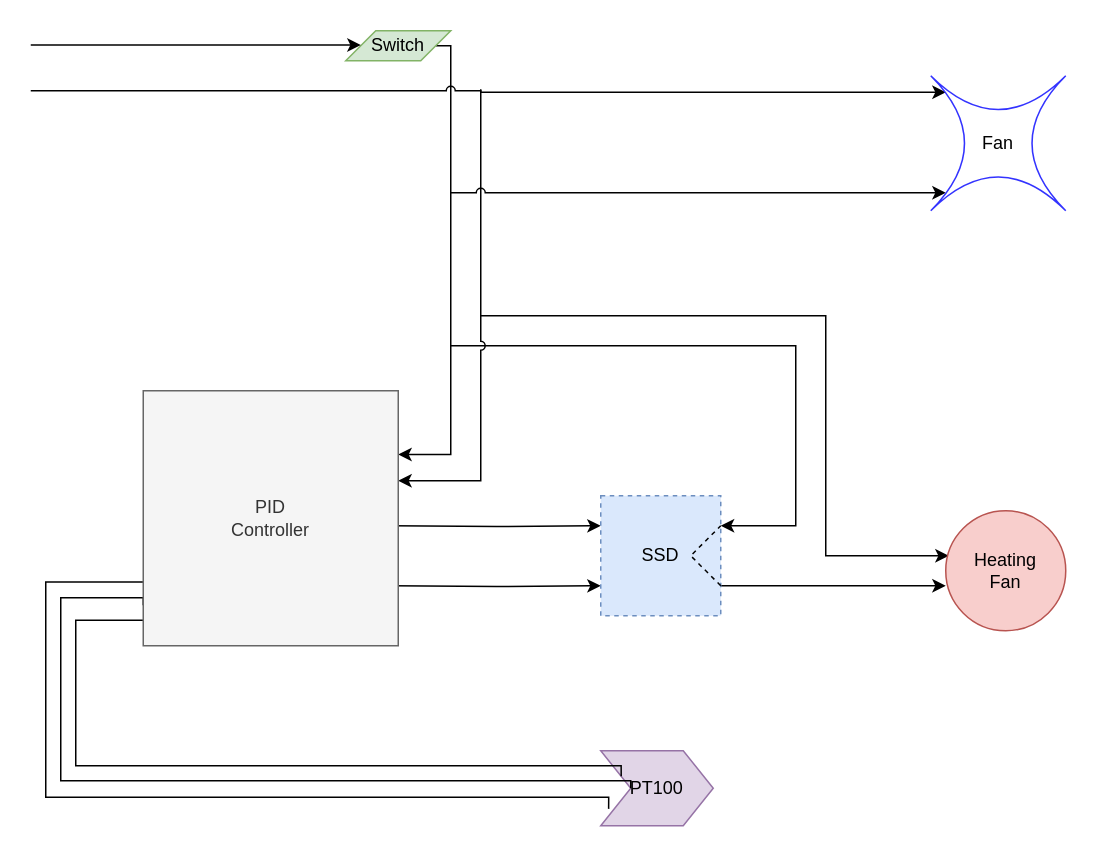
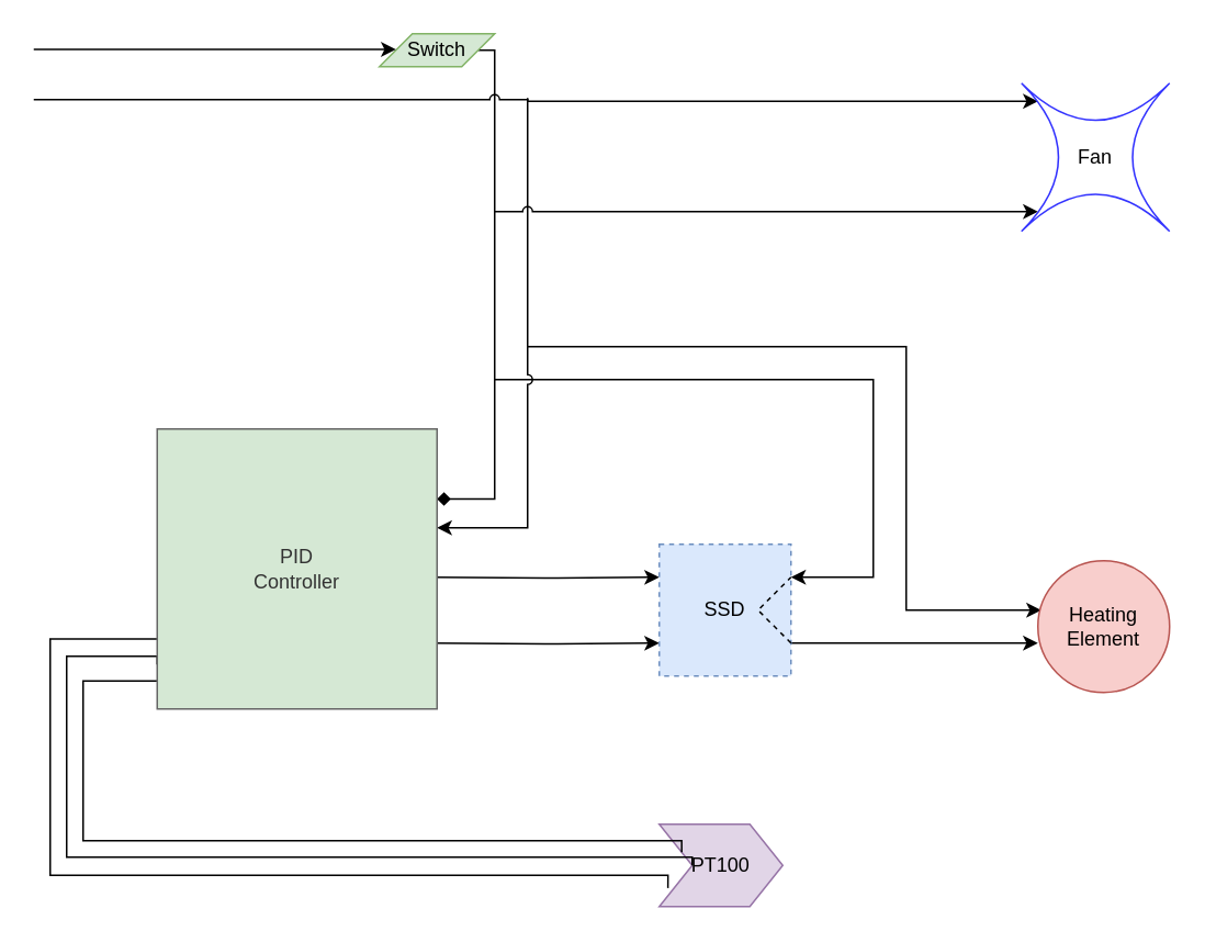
  <mxCell id="0" />
  <mxCell id="1" parent="0" />
  <mxCell id="2" style="edgeStyle=orthogonalEdgeStyle;rounded=0;orthogonalLoop=1;jettySize=auto;html=1;exitX=0;exitY=0.75;exitDx=0;exitDy=0;entryX=0.07;entryY=0.775;entryDx=0;entryDy=0;entryPerimeter=0;endArrow=none;endFill=0;" parent="1" source="20" target="10" edge="1"><mxGeometry relative="1" as="geometry"><Array as="points"><mxPoint x="30" y="388" /><mxPoint x="30" y="531" /></Array></mxGeometry></mxCell>
  <mxCell id="3" style="edgeStyle=orthogonalEdgeStyle;rounded=0;orthogonalLoop=1;jettySize=auto;html=1;entryX=0;entryY=0.25;entryDx=0;entryDy=0;" parent="1" target="16" edge="1"><mxGeometry relative="1" as="geometry"><mxPoint x="260" y="350" as="sourcePoint" /></mxGeometry></mxCell>
  <mxCell id="4" style="edgeStyle=orthogonalEdgeStyle;rounded=0;orthogonalLoop=1;jettySize=auto;html=1;entryX=0;entryY=0.75;entryDx=0;entryDy=0;" parent="1" target="16" edge="1"><mxGeometry relative="1" as="geometry"><mxPoint x="260" y="390" as="sourcePoint" /></mxGeometry></mxCell>
  <mxCell id="5" style="edgeStyle=orthogonalEdgeStyle;rounded=0;orthogonalLoop=1;jettySize=auto;html=1;entryX=1;entryY=0.25;entryDx=0;entryDy=0;jumpStyle=none;" parent="1" target="16" edge="1"><mxGeometry relative="1" as="geometry"><mxPoint x="300" y="230" as="sourcePoint" /><Array as="points"><mxPoint x="530" y="230" /><mxPoint x="530" y="350" /></Array></mxGeometry></mxCell>
- <mxCell id="6" style="edgeStyle=orthogonalEdgeStyle;rounded=0;orthogonalLoop=1;jettySize=auto;html=1;exitX=1;exitY=0.5;exitDx=0;exitDy=0;entryX=1;entryY=0.25;entryDx=0;entryDy=0;" parent="1" source="7" target="20" edge="1"><mxGeometry relative="1" as="geometry"><Array as="points"><mxPoint x="300" y="30" /><mxPoint x="300" y="303" /></Array></mxGeometry></mxCell>
+ <mxCell id="6" style="edgeStyle=orthogonalEdgeStyle;rounded=0;orthogonalLoop=1;jettySize=auto;html=1;exitX=1;exitY=0.5;exitDx=0;exitDy=0;entryX=1;entryY=0.25;entryDx=0;entryDy=0;endArrow=diamond;" parent="1" source="7" target="20" edge="1"><mxGeometry relative="1" as="geometry"><Array as="points"><mxPoint x="300" y="30" /><mxPoint x="300" y="303" /></Array></mxGeometry></mxCell>
  <mxCell id="7" value="Switch" style="shape=parallelogram;perimeter=parallelogramPerimeter;whiteSpace=wrap;html=1;fixedSize=1;fillColor=#d5e8d4;strokeColor=#82b366;" parent="1" vertex="1"><mxGeometry x="230" y="20" width="70" height="20" as="geometry" /></mxCell>
  <mxCell id="8" value="" style="endArrow=classic;html=1;rounded=0;entryX=1;entryY=0.353;entryDx=0;entryDy=0;edgeStyle=orthogonalEdgeStyle;entryPerimeter=0;jumpStyle=arc;" parent="1" target="20" edge="1"><mxGeometry width="50" height="50" relative="1" as="geometry"><mxPoint x="20" y="60" as="sourcePoint" /><mxPoint x="250" y="110" as="targetPoint" /><Array as="points"><mxPoint x="320" y="60" /><mxPoint x="320" y="320" /></Array></mxGeometry></mxCell>
  <mxCell id="9" value="" style="endArrow=classic;html=1;rounded=0;" parent="1" edge="1"><mxGeometry width="50" height="50" relative="1" as="geometry"><mxPoint x="20" y="29.5" as="sourcePoint" /><mxPoint x="240" y="29.5" as="targetPoint" /></mxGeometry></mxCell>
  <mxCell id="10" value="PT100" style="shape=step;perimeter=stepPerimeter;whiteSpace=wrap;html=1;fixedSize=1;fillColor=#e1d5e7;strokeColor=#9673a6;" parent="1" vertex="1"><mxGeometry x="400" y="500" width="75" height="50" as="geometry" /></mxCell>
  <mxCell id="11" style="edgeStyle=orthogonalEdgeStyle;rounded=0;orthogonalLoop=1;jettySize=auto;html=1;entryX=0;entryY=0.5;entryDx=0;entryDy=0;exitX=0;exitY=0.841;exitDx=0;exitDy=0;exitPerimeter=0;endArrow=none;endFill=0;" parent="1" source="20" target="10" edge="1"><mxGeometry relative="1" as="geometry"><mxPoint x="90" y="420" as="sourcePoint" /><mxPoint x="147" y="651" as="targetPoint" /><Array as="points"><mxPoint x="95" y="398" /><mxPoint x="40" y="398" /><mxPoint x="40" y="520" /></Array></mxGeometry></mxCell>
  <mxCell id="12" style="edgeStyle=orthogonalEdgeStyle;rounded=0;orthogonalLoop=1;jettySize=auto;html=1;entryX=0;entryY=0.25;entryDx=0;entryDy=0;endArrow=none;endFill=0;" parent="1" target="10" edge="1"><mxGeometry relative="1" as="geometry"><mxPoint x="100" y="413" as="sourcePoint" /><mxPoint x="120" y="623" as="targetPoint" /><Array as="points"><mxPoint x="50" y="413" /><mxPoint x="50" y="510" /><mxPoint x="413" y="510" /></Array></mxGeometry></mxCell>
  <mxCell id="13" style="edgeStyle=orthogonalEdgeStyle;rounded=0;orthogonalLoop=1;jettySize=auto;html=1;exitX=1;exitY=0.75;exitDx=0;exitDy=0;" parent="1" source="16" edge="1"><mxGeometry relative="1" as="geometry"><mxPoint x="630" y="390" as="targetPoint" /></mxGeometry></mxCell>
  <mxCell id="14" style="edgeStyle=orthogonalEdgeStyle;rounded=0;orthogonalLoop=1;jettySize=auto;html=1;entryX=0.025;entryY=0.375;entryDx=0;entryDy=0;entryPerimeter=0;" parent="1" target="17" edge="1"><mxGeometry relative="1" as="geometry"><mxPoint x="320" y="210" as="sourcePoint" /><Array as="points"><mxPoint x="550" y="210" /><mxPoint x="550" y="370" /></Array></mxGeometry></mxCell>
  <mxCell id="15" style="edgeStyle=orthogonalEdgeStyle;rounded=0;orthogonalLoop=1;jettySize=auto;html=1;entryX=0;entryY=0;entryDx=0;entryDy=32;entryPerimeter=0;endArrow=classic;endFill=1;jumpStyle=arc;" parent="1" edge="1"><mxGeometry relative="1" as="geometry"><mxPoint x="320" y="59" as="sourcePoint" /><mxPoint x="630" y="61" as="targetPoint" /><Array as="points"><mxPoint x="320" y="61" /></Array></mxGeometry></mxCell>
  <mxCell id="16" value="SSD" style="whiteSpace=wrap;html=1;aspect=fixed;fillColor=#dae8fc;strokeColor=#6c8ebf;dashed=1;" parent="1" vertex="1"><mxGeometry x="400" y="330" width="80" height="80" as="geometry" /></mxCell>
- <mxCell id="17" value="&lt;div&gt;Heating&lt;/div&gt;&lt;div&gt;Fan&lt;br&gt;&lt;/div&gt;" style="ellipse;whiteSpace=wrap;html=1;aspect=fixed;fillColor=#f8cecc;strokeColor=#b85450;" parent="1" vertex="1"><mxGeometry x="630" y="340" width="80" height="80" as="geometry" /></mxCell>
+ <mxCell id="17" value="&lt;div&gt;Heating&lt;/div&gt;&lt;div&gt;Element&lt;br&gt;&lt;/div&gt;" style="ellipse;whiteSpace=wrap;html=1;aspect=fixed;fillColor=#f8cecc;strokeColor=#b85450;" parent="1" vertex="1"><mxGeometry x="630" y="340" width="80" height="80" as="geometry" /></mxCell>
  <mxCell id="18" style="edgeStyle=orthogonalEdgeStyle;rounded=0;orthogonalLoop=1;jettySize=auto;html=1;endArrow=classic;endFill=1;entryX=0;entryY=0;entryDx=0;entryDy=48;entryPerimeter=0;jumpStyle=arc;" parent="1" edge="1"><mxGeometry relative="1" as="geometry"><mxPoint x="300" y="128" as="sourcePoint" /><mxPoint x="630" y="128" as="targetPoint" /></mxGeometry></mxCell>
  <mxCell id="19" value="" style="endArrow=none;dashed=1;html=1;rounded=0;entryX=1;entryY=0.25;entryDx=0;entryDy=0;edgeStyle=orthogonalEdgeStyle;exitX=1;exitY=0.75;exitDx=0;exitDy=0;" parent="1" source="16" target="16" edge="1"><mxGeometry width="50" height="50" relative="1" as="geometry"><mxPoint x="570" y="600" as="sourcePoint" /><mxPoint x="620" y="550" as="targetPoint" /><Array as="points"><mxPoint x="460" y="370" /></Array></mxGeometry></mxCell>
- <mxCell id="20" value="&lt;div&gt;PID&lt;/div&gt;&lt;div&gt;Controller&lt;br&gt;&lt;/div&gt;" style="whiteSpace=wrap;html=1;aspect=fixed;fillColor=#f5f5f5;fontColor=#333333;strokeColor=#666666;" parent="1" vertex="1"><mxGeometry x="95" y="260" width="170" height="170" as="geometry" /></mxCell>
+ <mxCell id="20" value="&lt;div&gt;PID&lt;/div&gt;&lt;div&gt;Controller&lt;br&gt;&lt;/div&gt;" style="whiteSpace=wrap;html=1;aspect=fixed;fillColor=#d5e8d4;fontColor=#333333;strokeColor=#666666;" parent="1" vertex="1"><mxGeometry x="95" y="260" width="170" height="170" as="geometry" /></mxCell>
  <mxCell id="21" value="Fan" style="shape=switch;whiteSpace=wrap;html=1;strokeColor=#3333FF;" parent="1" vertex="1"><mxGeometry x="620" y="50" width="90" height="90" as="geometry" /></mxCell>
